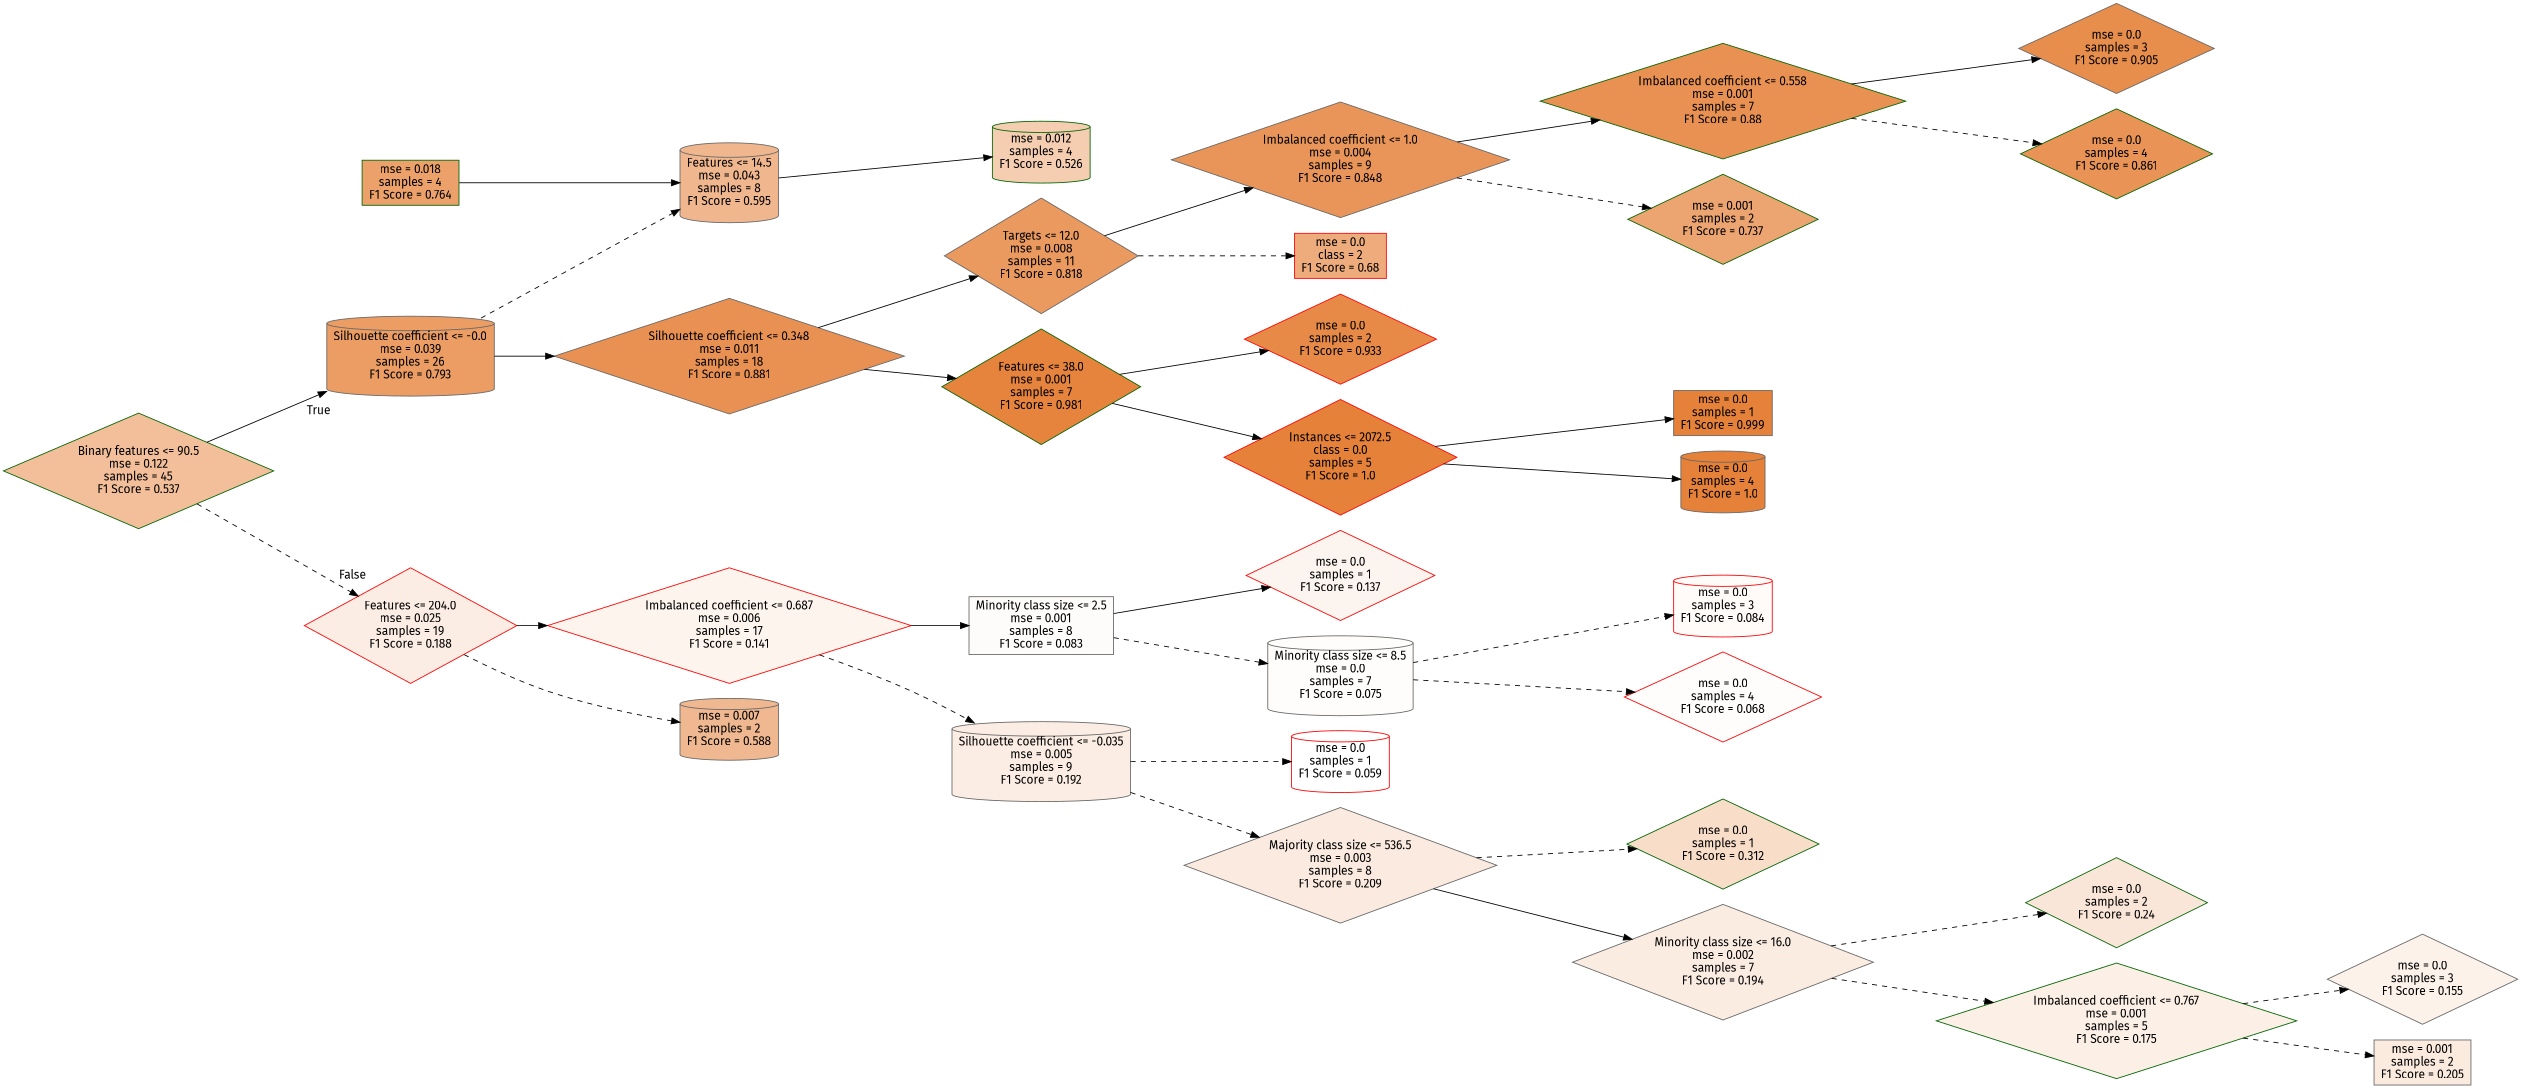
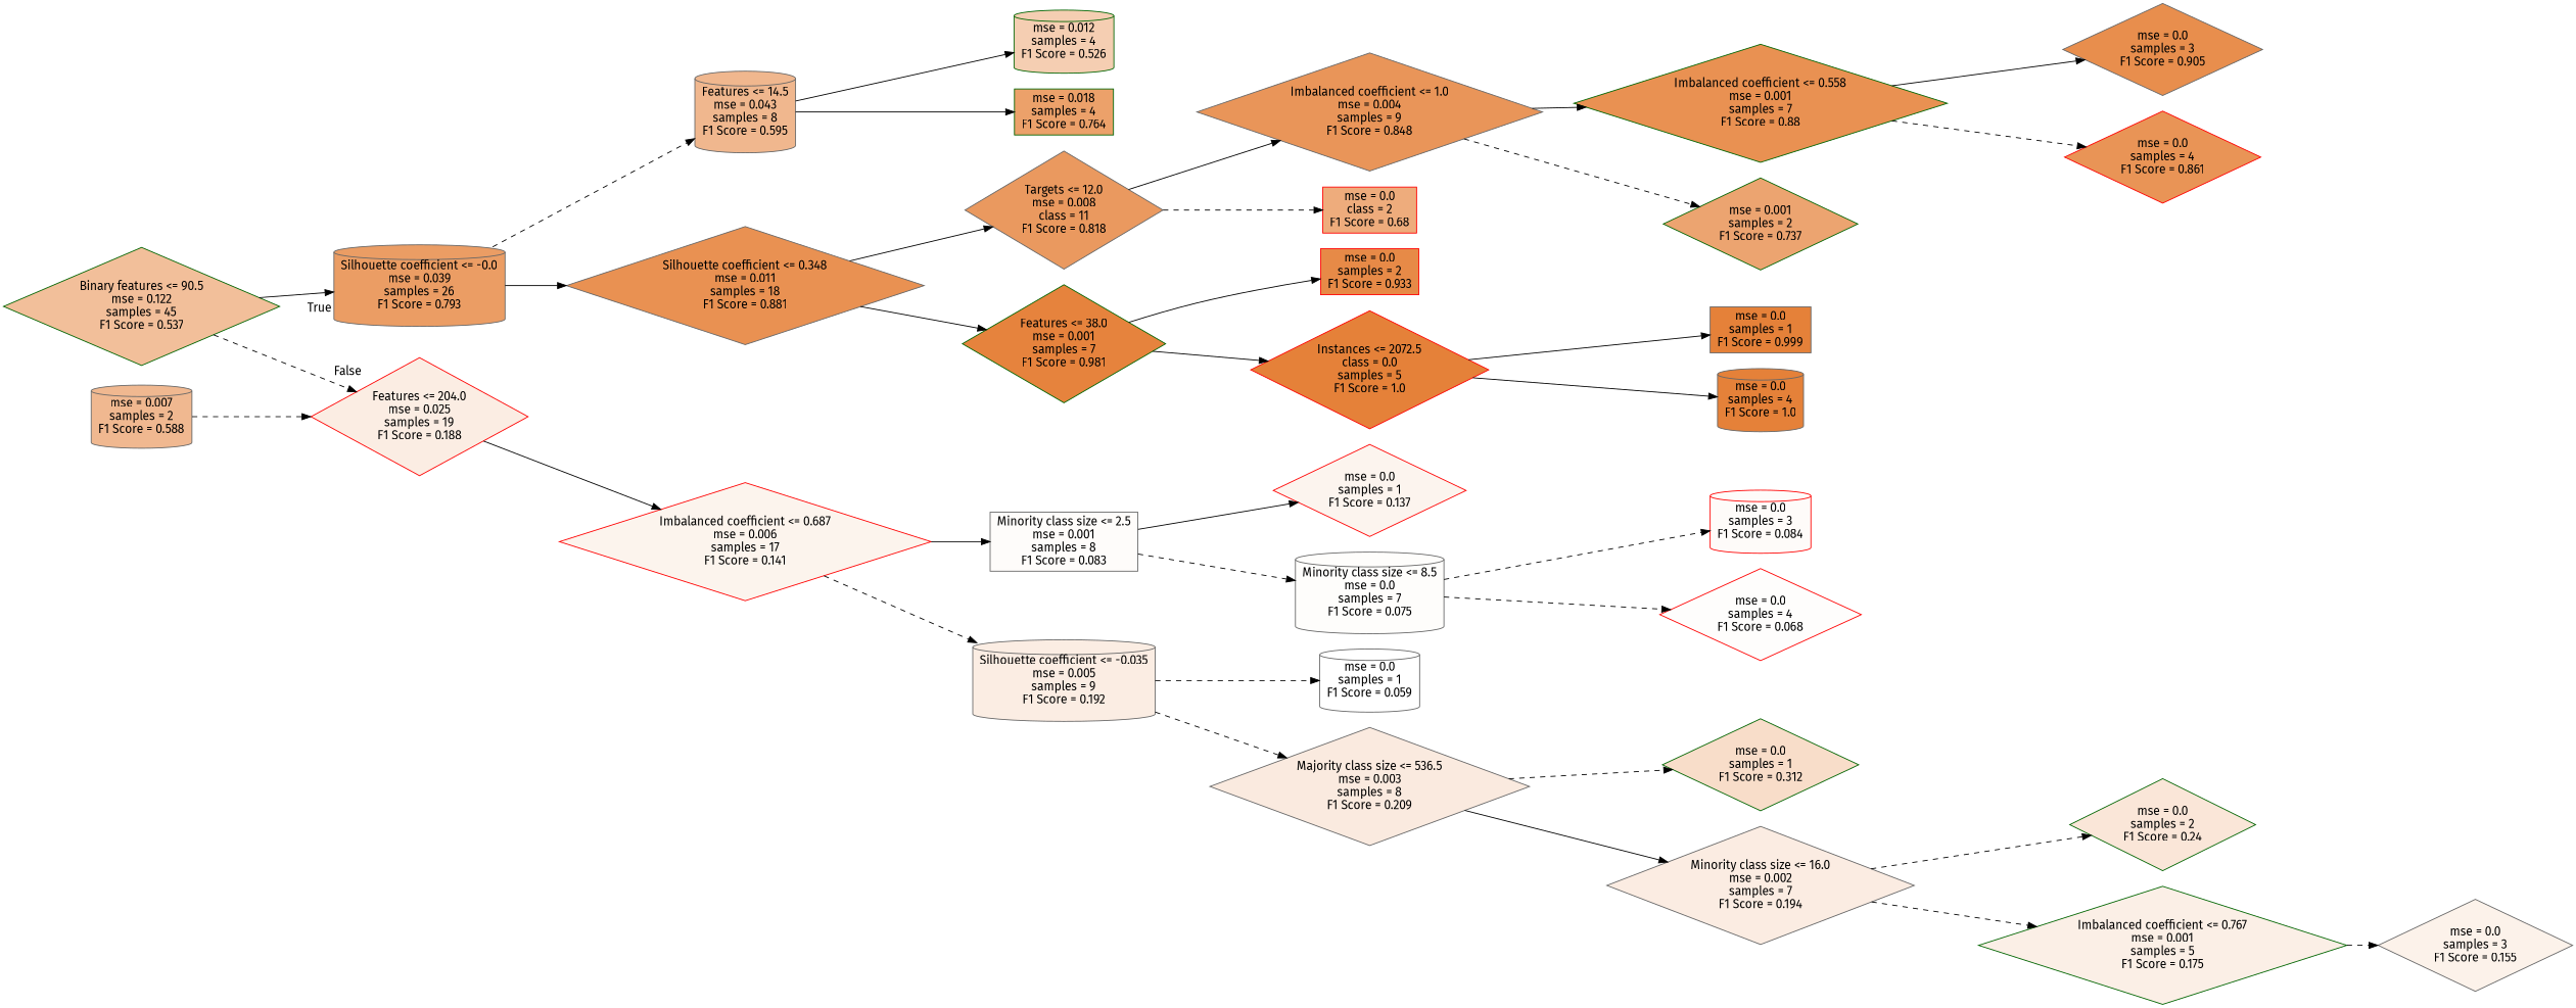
  digraph {
    fontname="Fira Sans"
    rankdir=LR
    node [color=gray40 fillcolor="#e58139ff" fontname="Fira Sans" shape=diamond style=filled]
    edge [fontname="Fira Sans" style=solid]
    n1 [color=darkgreen fillcolor="#e5813982" label="Binary features <= 90.5\nmse = 0.122\nsamples = 45\nF1 Score = 0.537"]
    n2 [fillcolor="#e58139c7" label="Silhouette coefficient <= -0.0\nmse = 0.039\nsamples = 26\nF1 Score = 0.793" shape=cylinder]
    n3 [color=red fillcolor="#e5813923" label="Features <= 204.0\nmse = 0.025\nsamples = 19\nF1 Score = 0.188"]
    n4 [fillcolor="#e5813991" label="Features <= 14.5\nmse = 0.043\nsamples = 8\nF1 Score = 0.595" shape=cylinder]
    n5 [fillcolor="#e58139df" label="Silhouette coefficient <= 0.348\nmse = 0.011\nsamples = 18\nF1 Score = 0.881"]
    n6 [color=red fillcolor="#e5813916" label="Imbalanced coefficient <= 0.687\nmse = 0.006\nsamples = 17\nF1 Score = 0.141"]
    n7 [fillcolor="#e581398f" label="mse = 0.007\nsamples = 2\nF1 Score = 0.588" shape=cylinder]
    n8 [color=darkgreen fillcolor="#e5813963" label="mse = 0.012\nsamples = 4\nF1 Score = 0.526" shape=cylinder]
    n9 [color=darkgreen fillcolor="#e58139bf" label="mse = 0.018\nsamples = 4\nF1 Score = 0.764" shape=box]
-   n10 [fillcolor="#e58139ce" label="Targets <= 12.0\nmse = 0.008\nsamples = 11\nF1 Score = 0.818"]
+   n10 [fillcolor="#e58139ce" label="Targets <= 12.0\nmse = 0.008\nclass = 11\nF1 Score = 0.818"]
    n11 [color=darkgreen fillcolor="#e58139fa" label="Features <= 38.0\nmse = 0.001\nsamples = 7\nF1 Score = 0.981"]
    n12 [fillcolor="#e58139d6" label="Imbalanced coefficient <= 1.0\nmse = 0.004\nsamples = 9\nF1 Score = 0.848"]
    n13 [color=red fillcolor="#e58139a8" label="mse = 0.0\nclass = 2\nF1 Score = 0.68" shape=box]
-   n14 [color=red fillcolor="#e58139ed" label="mse = 0.0\nsamples = 2\nF1 Score = 0.933"]
+   n14 [color=red fillcolor="#e58139ed" label="mse = 0.0\nsamples = 2\nF1 Score = 0.933" shape=box]
    n15 [color=red label="Instances <= 2072.5\nclass = 0.0\nsamples = 5\nF1 Score = 1.0"]
    n16 [color=darkgreen fillcolor="#e58139de" label="Imbalanced coefficient <= 0.558\nmse = 0.001\nsamples = 7\nF1 Score = 0.88"]
    n17 [color=darkgreen fillcolor="#e58139b8" label="mse = 0.001\nsamples = 2\nF1 Score = 0.737"]
    n18 [fillcolor="#e58139e5" label="mse = 0.0\nsamples = 3\nF1 Score = 0.905"]
-   n19 [color=darkgreen fillcolor="#e58139d9" label="mse = 0.0\nsamples = 4\nF1 Score = 0.861"]
+   n19 [color=red fillcolor="#e58139d9" label="mse = 0.0\nsamples = 4\nF1 Score = 0.861"]
    n20 [label="mse = 0.0\nsamples = 1\nF1 Score = 0.999" shape=box]
    n21 [label="mse = 0.0\nsamples = 4\nF1 Score = 1.0" shape=cylinder]
    n22 [fillcolor="#e5813906" label="Minority class size <= 2.5\nmse = 0.001\nsamples = 8\nF1 Score = 0.083" shape=box]
    n23 [fillcolor="#e5813924" label="Silhouette coefficient <= -0.035\nmse = 0.005\nsamples = 9\nF1 Score = 0.192" shape=cylinder]
    n24 [color=red fillcolor="#e5813915" label="mse = 0.0\nsamples = 1\nF1 Score = 0.137"]
    n25 [fillcolor="#e5813904" label="Minority class size <= 8.5\nmse = 0.0\nsamples = 7\nF1 Score = 0.075" shape=cylinder]
-   n26 [color=red fillcolor="#e5813900" label="mse = 0.0\nsamples = 1\nF1 Score = 0.059" shape=cylinder]
+   n26 [fillcolor="#e5813900" label="mse = 0.0\nsamples = 1\nF1 Score = 0.059" shape=cylinder]
    n27 [fillcolor="#e5813929" label="Majority class size <= 536.5\nmse = 0.003\nsamples = 8\nF1 Score = 0.209"]
    n28 [color=red fillcolor="#e5813907" label="mse = 0.0\nsamples = 3\nF1 Score = 0.084" shape=cylinder]
    n29 [color=red fillcolor="#e5813903" label="mse = 0.0\nsamples = 4\nF1 Score = 0.068"]
    n30 [color=darkgreen fillcolor="#e5813945" label="mse = 0.0\nsamples = 1\nF1 Score = 0.312"]
    n31 [fillcolor="#e5813925" label="Minority class size <= 16.0\nmse = 0.002\nsamples = 7\nF1 Score = 0.194"]
    n32 [color=darkgreen fillcolor="#e5813931" label="mse = 0.0\nsamples = 2\nF1 Score = 0.24"]
    n33 [color=darkgreen fillcolor="#e5813920" label="Imbalanced coefficient <= 0.767\nmse = 0.001\nsamples = 5\nF1 Score = 0.175"]
    n34 [fillcolor="#e581391a" label="mse = 0.0\nsamples = 3\nF1 Score = 0.155"]
-   n35 [fillcolor="#e5813928" label="mse = 0.001\nsamples = 2\nF1 Score = 0.205" shape=box]
    n1 -> n2 [headlabel=True labelangle=45 labeldistance=2.5]
    n1 -> n3 [headlabel=False labelangle=-45 labeldistance=2.5 style=dashed]
    n2 -> n4 [style=dashed]
    n2 -> n5
    n3 -> n6
-   n3 -> n7 [style=dashed]
+   n7 -> n3 [style=dashed]
    n4 -> n8
-   n9 -> n4
+   n4 -> n9
    n5 -> n10
    n5 -> n11
    n6 -> n22
    n6 -> n23 [style=dashed]
    n10 -> n12
    n10 -> n13 [style=dashed]
    n11 -> n14
    n11 -> n15
    n12 -> n16
    n12 -> n17 [style=dashed]
    n15 -> n20
    n15 -> n21
    n16 -> n18
    n16 -> n19 [style=dashed]
    n22 -> n24
    n22 -> n25 [style=dashed]
    n23 -> n26 [style=dashed]
    n23 -> n27 [style=dashed]
    n25 -> n28 [style=dashed]
    n25 -> n29 [style=dashed]
    n27 -> n30 [style=dashed]
    n27 -> n31
    n31 -> n32 [style=dashed]
    n31 -> n33 [style=dashed]
    n33 -> n34 [style=dashed]
-   n33 -> n35 [style=dashed]
  }
